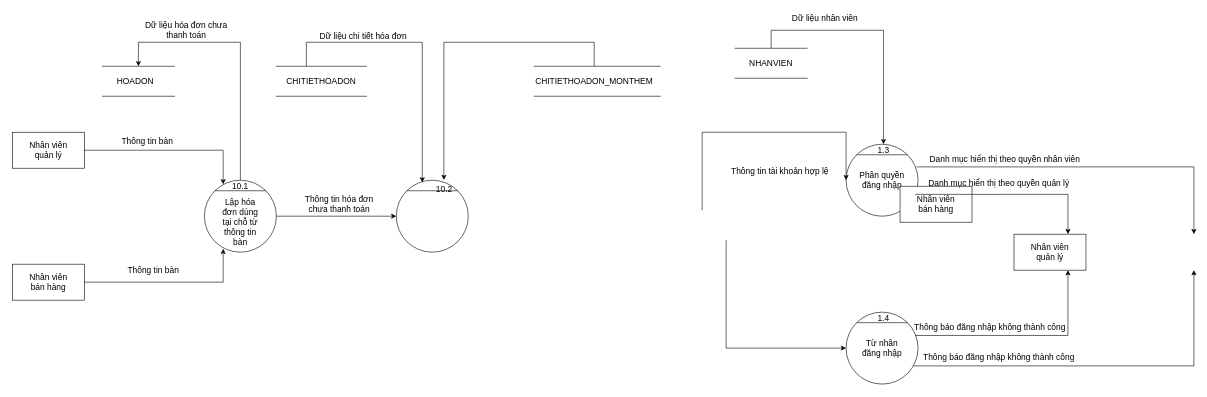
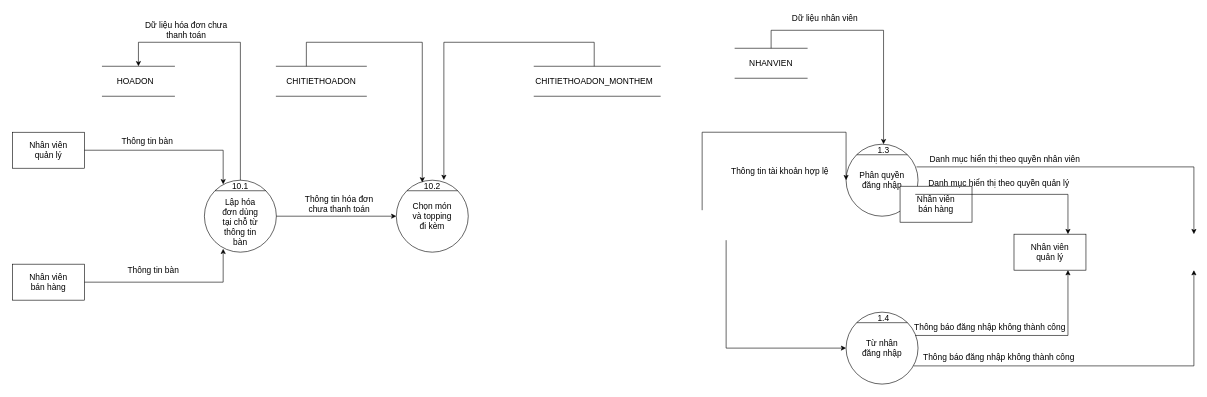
  <mxCell id="0" />
  <mxCell id="1" parent="0" />
  <mxCell id="2" value="" style="ellipse;whiteSpace=wrap;html=1;aspect=fixed;fontSize=14;" vertex="1" parent="1"><mxGeometry x="340" y="300" width="120" height="120" as="geometry" /></mxCell>
  <mxCell id="3" value="" style="endArrow=none;html=1;rounded=0;exitX=0;exitY=0;exitDx=0;exitDy=0;entryX=1;entryY=0;entryDx=0;entryDy=0;fontSize=14;" edge="1" parent="1" source="2" target="2"><mxGeometry width="50" height="50" relative="1" as="geometry"><mxPoint x="680" y="855" as="sourcePoint" /><mxPoint x="730" y="805" as="targetPoint" /></mxGeometry></mxCell>
  <mxCell id="4" value="&lt;span style=&quot;font-size: 14px&quot;&gt;Lập hóa đơn dùng tại chỗ từ thông tin bàn&lt;/span&gt;" style="text;html=1;strokeColor=none;fillColor=none;align=center;verticalAlign=middle;whiteSpace=wrap;rounded=0;fontSize=14;" vertex="1" parent="1"><mxGeometry x="360" y="355" width="80" height="30" as="geometry" /></mxCell>
  <mxCell id="5" value="10.1" style="text;html=1;strokeColor=none;fillColor=none;align=center;verticalAlign=middle;whiteSpace=wrap;rounded=0;fontSize=14;" vertex="1" parent="1"><mxGeometry x="385" y="300" width="30" height="20" as="geometry" /></mxCell>
  <mxCell id="6" value="" style="rounded=0;whiteSpace=wrap;html=1;fontSize=14;" vertex="1" parent="1"><mxGeometry x="20" y="220" width="120" height="60" as="geometry" /></mxCell>
  <mxCell id="7" value="" style="ellipse;whiteSpace=wrap;html=1;aspect=fixed;fontSize=14;" vertex="1" parent="1"><mxGeometry x="660" y="300" width="120" height="120" as="geometry" /></mxCell>
  <mxCell id="8" value="" style="endArrow=none;html=1;rounded=0;exitX=0;exitY=0;exitDx=0;exitDy=0;entryX=1;entryY=0;entryDx=0;entryDy=0;fontSize=14;" edge="1" parent="1" source="7" target="7"><mxGeometry width="50" height="50" relative="1" as="geometry"><mxPoint x="1000" y="855" as="sourcePoint" /><mxPoint x="1050" y="805" as="targetPoint" /></mxGeometry></mxCell>
- <mxCell id="10" value="10.2" style="text;html=1;strokeColor=none;fillColor=none;align=center;verticalAlign=middle;whiteSpace=wrap;rounded=0;fontSize=14;" vertex="1" parent="1"><mxGeometry x="725" y="305" width="30" height="20" as="geometry" /></mxCell>
+ <mxCell id="9" value="&lt;span style=&quot;font-size: 14px&quot;&gt;Chọn món và topping đi kèm&lt;/span&gt;" style="text;html=1;strokeColor=none;fillColor=none;align=center;verticalAlign=middle;whiteSpace=wrap;rounded=0;fontSize=14;" vertex="1" parent="1"><mxGeometry x="680" y="345" width="80" height="30" as="geometry" /></mxCell>
+ <mxCell id="10" value="10.2" style="text;html=1;strokeColor=none;fillColor=none;align=center;verticalAlign=middle;whiteSpace=wrap;rounded=0;fontSize=14;" vertex="1" parent="1"><mxGeometry x="705" y="300" width="30" height="20" as="geometry" /></mxCell>
  <mxCell id="11" value="" style="ellipse;whiteSpace=wrap;html=1;aspect=fixed;fontSize=14;" vertex="1" parent="1"><mxGeometry x="1410" y="240" width="120" height="120" as="geometry" /></mxCell>
  <mxCell id="12" value="" style="endArrow=none;html=1;rounded=0;exitX=0;exitY=0;exitDx=0;exitDy=0;entryX=1;entryY=0;entryDx=0;entryDy=0;fontSize=14;" edge="1" parent="1" source="11" target="11"><mxGeometry width="50" height="50" relative="1" as="geometry"><mxPoint x="1750" y="795" as="sourcePoint" /><mxPoint x="1800" y="745" as="targetPoint" /></mxGeometry></mxCell>
  <mxCell id="13" value="&lt;span style=&quot;font-size: 14px&quot;&gt;Phân quyền đăng nhập&lt;/span&gt;" style="text;html=1;strokeColor=none;fillColor=none;align=center;verticalAlign=middle;whiteSpace=wrap;rounded=0;fontSize=14;" vertex="1" parent="1"><mxGeometry x="1430" y="285" width="80" height="30" as="geometry" /></mxCell>
  <mxCell id="14" value="1.3" style="text;html=1;strokeColor=none;fillColor=none;align=center;verticalAlign=middle;whiteSpace=wrap;rounded=0;fontSize=14;" vertex="1" parent="1"><mxGeometry x="1455" y="240" width="35" height="20" as="geometry" /></mxCell>
  <mxCell id="15" value="" style="rounded=0;whiteSpace=wrap;html=1;fontSize=14;" vertex="1" parent="1"><mxGeometry x="20" y="440" width="120" height="60" as="geometry" /></mxCell>
  <mxCell id="16" value="Nhân viên quản lý" style="text;html=1;strokeColor=none;fillColor=none;align=center;verticalAlign=middle;whiteSpace=wrap;rounded=0;fontSize=14;" vertex="1" parent="1"><mxGeometry x="35" y="235" width="90" height="30" as="geometry" /></mxCell>
  <mxCell id="17" value="Nhân viên bán hàng" style="text;html=1;strokeColor=none;fillColor=none;align=center;verticalAlign=middle;whiteSpace=wrap;rounded=0;fontSize=14;" vertex="1" parent="1"><mxGeometry x="35" y="455" width="90" height="30" as="geometry" /></mxCell>
  <mxCell id="18" value="" style="rounded=0;whiteSpace=wrap;html=1;fontSize=14;" vertex="1" parent="1"><mxGeometry x="1690" y="390" width="120" height="60" as="geometry" /></mxCell>
  <mxCell id="19" value="Nhân viên quản lý" style="text;html=1;strokeColor=none;fillColor=none;align=center;verticalAlign=middle;whiteSpace=wrap;rounded=0;fontSize=14;" vertex="1" parent="1"><mxGeometry x="1705" y="405" width="90" height="30" as="geometry" /></mxCell>
  <mxCell id="20" value="" style="rounded=0;whiteSpace=wrap;html=1;fontSize=14;" vertex="1" parent="1"><mxGeometry x="1500" y="310" width="120" height="60" as="geometry" /></mxCell>
  <mxCell id="21" value="Nhân viên bán hàng" style="text;html=1;strokeColor=none;fillColor=none;align=center;verticalAlign=middle;whiteSpace=wrap;rounded=0;fontSize=14;" vertex="1" parent="1"><mxGeometry x="1515" y="325" width="90" height="30" as="geometry" /></mxCell>
  <mxCell id="22" value="" style="edgeStyle=segmentEdgeStyle;endArrow=classic;html=1;rounded=0;fontSize=14;exitX=1;exitY=0.5;exitDx=0;exitDy=0;entryX=0.261;entryY=0.057;entryDx=0;entryDy=0;entryPerimeter=0;" edge="1" parent="1" source="6" target="2"><mxGeometry width="50" height="50" relative="1" as="geometry"><mxPoint x="430" y="330" as="sourcePoint" /><mxPoint x="480" y="280" as="targetPoint" /><Array as="points"><mxPoint x="371" y="250" /></Array></mxGeometry></mxCell>
  <mxCell id="23" value="" style="edgeStyle=segmentEdgeStyle;endArrow=classic;html=1;rounded=0;fontSize=14;exitX=1;exitY=0.5;exitDx=0;exitDy=0;entryX=0.261;entryY=0.953;entryDx=0;entryDy=0;entryPerimeter=0;" edge="1" parent="1" source="15" target="2"><mxGeometry width="50" height="50" relative="1" as="geometry"><mxPoint x="430" y="330" as="sourcePoint" /><mxPoint x="480" y="280" as="targetPoint" /></mxGeometry></mxCell>
  <mxCell id="24" value="Thông tin bàn" style="text;html=1;strokeColor=none;fillColor=none;align=center;verticalAlign=middle;whiteSpace=wrap;rounded=0;fontSize=14;" vertex="1" parent="1"><mxGeometry x="170" y="220" width="150" height="30" as="geometry" /></mxCell>
  <mxCell id="25" value="Thông tin bàn" style="text;html=1;strokeColor=none;fillColor=none;align=center;verticalAlign=middle;whiteSpace=wrap;rounded=0;fontSize=14;" vertex="1" parent="1"><mxGeometry x="180" y="435" width="150" height="30" as="geometry" /></mxCell>
  <mxCell id="26" value="" style="endArrow=classic;html=1;rounded=0;fontSize=14;exitX=1;exitY=0.5;exitDx=0;exitDy=0;entryX=0;entryY=0.5;entryDx=0;entryDy=0;" edge="1" parent="1" source="2" target="7"><mxGeometry width="50" height="50" relative="1" as="geometry"><mxPoint x="430" y="310" as="sourcePoint" /><mxPoint x="480" y="260" as="targetPoint" /></mxGeometry></mxCell>
  <mxCell id="27" value="Thông tin hóa đơn chưa thanh toán" style="text;html=1;strokeColor=none;fillColor=none;align=center;verticalAlign=middle;whiteSpace=wrap;rounded=0;fontSize=14;" vertex="1" parent="1"><mxGeometry x="490" y="325" width="150" height="30" as="geometry" /></mxCell>
  <mxCell id="28" value="" style="shape=partialRectangle;whiteSpace=wrap;html=1;left=0;right=0;fillColor=none;fontSize=14;" vertex="1" parent="1"><mxGeometry x="460" y="110" width="150" height="50" as="geometry" /></mxCell>
  <mxCell id="29" value="CHITIETHOADON" style="text;html=1;strokeColor=none;fillColor=none;align=center;verticalAlign=middle;whiteSpace=wrap;rounded=0;fontSize=14;" vertex="1" parent="1"><mxGeometry x="460" y="120" width="150" height="30" as="geometry" /></mxCell>
  <mxCell id="30" value="" style="edgeStyle=segmentEdgeStyle;endArrow=classic;html=1;rounded=0;fontSize=14;entryX=0.361;entryY=0.031;entryDx=0;entryDy=0;entryPerimeter=0;" edge="1" parent="1" target="7"><mxGeometry width="50" height="50" relative="1" as="geometry"><mxPoint x="510" y="110" as="sourcePoint" /><mxPoint x="720" y="260" as="targetPoint" /><Array as="points"><mxPoint x="510" y="110" /><mxPoint x="510" y="70" /><mxPoint x="703" y="70" /></Array></mxGeometry></mxCell>
- <mxCell id="31" value="Dữ liệu chi tiết hóa đơn" style="text;html=1;strokeColor=none;fillColor=none;align=center;verticalAlign=middle;whiteSpace=wrap;rounded=0;fontSize=14;" vertex="1" parent="1"><mxGeometry x="530" y="50" width="150" height="20" as="geometry" /></mxCell>
  <mxCell id="32" value="" style="ellipse;whiteSpace=wrap;html=1;aspect=fixed;fontSize=14;" vertex="1" parent="1"><mxGeometry x="1410" y="520" width="120" height="120" as="geometry" /></mxCell>
  <mxCell id="33" value="" style="endArrow=none;html=1;rounded=0;exitX=0;exitY=0;exitDx=0;exitDy=0;entryX=1;entryY=0;entryDx=0;entryDy=0;fontSize=14;" edge="1" parent="1" source="32" target="32"><mxGeometry width="50" height="50" relative="1" as="geometry"><mxPoint x="1750" y="1075" as="sourcePoint" /><mxPoint x="1800" y="1025" as="targetPoint" /></mxGeometry></mxCell>
  <mxCell id="34" value="&lt;span style=&quot;font-size: 14px&quot;&gt;Từ nhân đăng nhập&lt;/span&gt;" style="text;html=1;strokeColor=none;fillColor=none;align=center;verticalAlign=middle;whiteSpace=wrap;rounded=0;fontSize=14;" vertex="1" parent="1"><mxGeometry x="1430" y="565" width="80" height="30" as="geometry" /></mxCell>
  <mxCell id="35" value="1.4" style="text;html=1;strokeColor=none;fillColor=none;align=center;verticalAlign=middle;whiteSpace=wrap;rounded=0;fontSize=14;" vertex="1" parent="1"><mxGeometry x="1455" y="520" width="35" height="20" as="geometry" /></mxCell>
  <mxCell id="36" value="" style="edgeStyle=segmentEdgeStyle;endArrow=classic;html=1;rounded=0;fontSize=14;entryX=0;entryY=0.5;entryDx=0;entryDy=0;" edge="1" parent="1" target="11"><mxGeometry width="50" height="50" relative="1" as="geometry"><mxPoint x="1170" y="350" as="sourcePoint" /><mxPoint x="760" y="510" as="targetPoint" /><Array as="points"><mxPoint x="1170" y="318" /><mxPoint x="1170" y="220" /><mxPoint x="1410" y="220" /></Array></mxGeometry></mxCell>
  <mxCell id="37" value="" style="edgeStyle=segmentEdgeStyle;endArrow=classic;html=1;rounded=0;fontSize=14;entryX=0;entryY=0.5;entryDx=0;entryDy=0;" edge="1" parent="1" target="32"><mxGeometry width="50" height="50" relative="1" as="geometry"><mxPoint x="1210" y="400" as="sourcePoint" /><mxPoint x="760" y="510" as="targetPoint" /><Array as="points"><mxPoint x="1210" y="580" /></Array></mxGeometry></mxCell>
  <mxCell id="38" value="Thông tin tài khoản hợp lệ" style="text;html=1;strokeColor=none;fillColor=none;align=center;verticalAlign=middle;whiteSpace=wrap;rounded=0;fontSize=14;" vertex="1" parent="1"><mxGeometry x="1210" y="270" width="180" height="30" as="geometry" /></mxCell>
  <mxCell id="39" value="" style="edgeStyle=segmentEdgeStyle;endArrow=classic;html=1;rounded=0;fontSize=14;exitX=0.961;exitY=0.697;exitDx=0;exitDy=0;entryX=0.75;entryY=0;entryDx=0;entryDy=0;exitPerimeter=0;" edge="1" parent="1" source="11" target="18"><mxGeometry width="50" height="50" relative="1" as="geometry"><mxPoint x="1630" y="460" as="sourcePoint" /><mxPoint x="1680" y="410" as="targetPoint" /></mxGeometry></mxCell>
  <mxCell id="40" value="" style="edgeStyle=segmentEdgeStyle;endArrow=classic;html=1;rounded=0;fontSize=14;entryX=0.5;entryY=0;entryDx=0;entryDy=0;exitX=0.979;exitY=0.315;exitDx=0;exitDy=0;exitPerimeter=0;" edge="1" parent="1" source="11"><mxGeometry width="50" height="50" relative="1" as="geometry"><mxPoint x="1530" y="278" as="sourcePoint" /><mxPoint x="1990" y="390" as="targetPoint" /></mxGeometry></mxCell>
  <mxCell id="41" value="" style="edgeStyle=segmentEdgeStyle;endArrow=classic;html=1;rounded=0;fontSize=14;exitX=0.961;exitY=0.324;exitDx=0;exitDy=0;exitPerimeter=0;entryX=0.75;entryY=1;entryDx=0;entryDy=0;" edge="1" parent="1" source="32" target="18"><mxGeometry width="50" height="50" relative="1" as="geometry"><mxPoint x="1630" y="550" as="sourcePoint" /><mxPoint x="1680" y="500" as="targetPoint" /></mxGeometry></mxCell>
  <mxCell id="42" value="" style="edgeStyle=segmentEdgeStyle;endArrow=classic;html=1;rounded=0;fontSize=14;exitX=0.938;exitY=0.747;exitDx=0;exitDy=0;exitPerimeter=0;entryX=0.5;entryY=1;entryDx=0;entryDy=0;" edge="1" parent="1" source="32"><mxGeometry width="50" height="50" relative="1" as="geometry"><mxPoint x="1630" y="550" as="sourcePoint" /><mxPoint x="1990" y="450" as="targetPoint" /></mxGeometry></mxCell>
  <mxCell id="43" value="Danh mục hiển thị theo quyền quản lý" style="text;html=1;strokeColor=none;fillColor=none;align=center;verticalAlign=middle;whiteSpace=wrap;rounded=0;fontSize=14;" vertex="1" parent="1"><mxGeometry x="1520" y="290" width="290" height="30" as="geometry" /></mxCell>
  <mxCell id="44" value="Danh mục hiển thị theo quyền nhân viên" style="text;html=1;strokeColor=none;fillColor=none;align=center;verticalAlign=middle;whiteSpace=wrap;rounded=0;fontSize=14;" vertex="1" parent="1"><mxGeometry x="1530" y="250" width="290" height="30" as="geometry" /></mxCell>
  <mxCell id="45" value="Thông báo đăng nhập không thành công" style="text;html=1;strokeColor=none;fillColor=none;align=center;verticalAlign=middle;whiteSpace=wrap;rounded=0;fontSize=14;" vertex="1" parent="1"><mxGeometry x="1490" y="530" width="320" height="30" as="geometry" /></mxCell>
  <mxCell id="46" value="Thông báo đăng nhập không thành công" style="text;html=1;strokeColor=none;fillColor=none;align=center;verticalAlign=middle;whiteSpace=wrap;rounded=0;fontSize=14;" vertex="1" parent="1"><mxGeometry x="1505" y="580" width="320" height="30" as="geometry" /></mxCell>
  <mxCell id="47" value="" style="shape=partialRectangle;whiteSpace=wrap;html=1;left=0;right=0;fillColor=none;fontSize=14;" vertex="1" parent="1"><mxGeometry x="1225" y="80" width="120" height="50" as="geometry" /></mxCell>
  <mxCell id="48" value="NHANVIEN" style="text;html=1;strokeColor=none;fillColor=none;align=center;verticalAlign=middle;whiteSpace=wrap;rounded=0;fontSize=14;" vertex="1" parent="1"><mxGeometry x="1210" y="90" width="150" height="30" as="geometry" /></mxCell>
  <mxCell id="49" value="" style="edgeStyle=segmentEdgeStyle;endArrow=classic;html=1;rounded=0;fontSize=14;exitX=0.5;exitY=0;exitDx=0;exitDy=0;entryX=0.5;entryY=0;entryDx=0;entryDy=0;" edge="1" parent="1" source="47" target="14"><mxGeometry width="50" height="50" relative="1" as="geometry"><mxPoint x="1160" y="350" as="sourcePoint" /><mxPoint x="1210" y="300" as="targetPoint" /><Array as="points"><mxPoint x="1285" y="50" /><mxPoint x="1472" y="50" /></Array></mxGeometry></mxCell>
  <mxCell id="50" value="Dữ liệu nhân viên" style="text;html=1;strokeColor=none;fillColor=none;align=center;verticalAlign=middle;whiteSpace=wrap;rounded=0;fontSize=14;" vertex="1" parent="1"><mxGeometry x="1300" y="20" width="150" height="20" as="geometry" /></mxCell>
  <mxCell id="51" value="" style="shape=partialRectangle;whiteSpace=wrap;html=1;left=0;right=0;fillColor=none;fontSize=14;" vertex="1" parent="1"><mxGeometry x="170" y="110" width="120" height="50" as="geometry" /></mxCell>
  <mxCell id="52" value="HOADON" style="text;html=1;strokeColor=none;fillColor=none;align=center;verticalAlign=middle;whiteSpace=wrap;rounded=0;fontSize=14;" vertex="1" parent="1"><mxGeometry x="150" y="120" width="150" height="30" as="geometry" /></mxCell>
  <mxCell id="53" value="Dữ liệu hóa đơn chưa thanh toán" style="text;html=1;strokeColor=none;fillColor=none;align=center;verticalAlign=middle;whiteSpace=wrap;rounded=0;fontSize=14;" vertex="1" parent="1"><mxGeometry x="235" y="40" width="150" height="20" as="geometry" /></mxCell>
  <mxCell id="54" value="" style="edgeStyle=segmentEdgeStyle;endArrow=classic;html=1;rounded=0;fontSize=14;entryX=0.5;entryY=0;entryDx=0;entryDy=0;exitX=0.5;exitY=0;exitDx=0;exitDy=0;" edge="1" parent="1" source="5" target="51"><mxGeometry width="50" height="50" relative="1" as="geometry"><mxPoint x="680" y="310" as="sourcePoint" /><mxPoint x="730" y="260" as="targetPoint" /><Array as="points"><mxPoint x="400" y="70" /><mxPoint x="230" y="70" /></Array></mxGeometry></mxCell>
  <mxCell id="55" value="" style="shape=partialRectangle;whiteSpace=wrap;html=1;left=0;right=0;fillColor=none;fontSize=14;" vertex="1" parent="1"><mxGeometry x="890" y="110" width="210" height="50" as="geometry" /></mxCell>
  <mxCell id="56" value="CHITIETHOADON_MONTHEM" style="text;html=1;strokeColor=none;fillColor=none;align=center;verticalAlign=middle;whiteSpace=wrap;rounded=0;fontSize=14;" vertex="1" parent="1"><mxGeometry x="915" y="120" width="150" height="30" as="geometry" /></mxCell>
  <mxCell id="57" value="" style="edgeStyle=segmentEdgeStyle;endArrow=classic;html=1;rounded=0;fontSize=14;entryX=0.661;entryY=-0.003;entryDx=0;entryDy=0;entryPerimeter=0;" edge="1" parent="1" target="7"><mxGeometry width="50" height="50" relative="1" as="geometry"><mxPoint x="990" y="110" as="sourcePoint" /><mxPoint x="740" y="300" as="targetPoint" /><Array as="points"><mxPoint x="990" y="110" /><mxPoint x="990" y="70" /><mxPoint x="739" y="70" /></Array></mxGeometry></mxCell>
